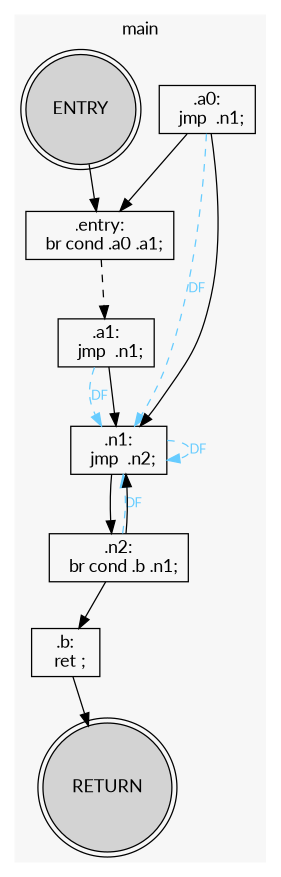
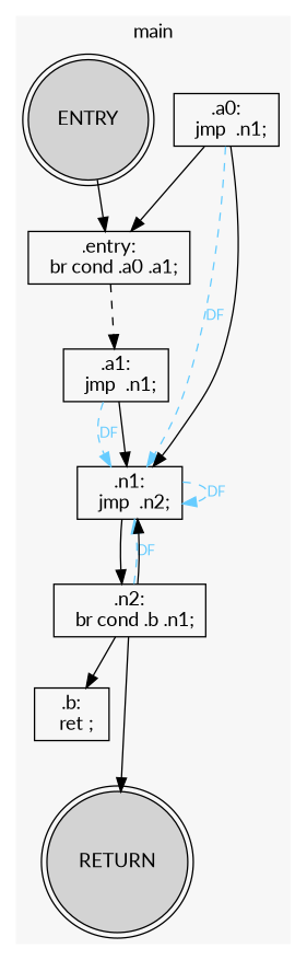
  digraph {
    fontname=Lato
    node [fontname=Lato shape=box]
    edge [fontname=Lato]
    n1 [fillcolor=lightgray label=ENTRY shape=doublecircle style=filled]
    n2 [label=".entry:\n  br cond .a0 .a1;"]
    n3 [label=".a0:\n  jmp  .n1;"]
    n4 [label=".a1:\n  jmp  .n1;"]
    n5 [label=".n1:\n  jmp  .n2;"]
    n6 [label=".n2:\n  br cond .b .n1;"]
    n7 [label=".b:\n  ret ;"]
    n8 [fillcolor=lightgray label=RETURN shape=doublecircle style=filled]
    subgraph cluster_1 {
      color="#f7f7f7"
      label=main
      rankdir=TB
      style=filled
      n1
      n2
      n3
      n4
      n5
      n6
      n7
      n8
    }
    n1 -> n2
    n2 -> n4 [style=dashed]
    n3 -> n2
    n3 -> n5 [color="#66ccff" constraint=false fontcolor="#66ccff" fontsize=10 label=DF style=dashed]
    n3 -> n5
    n4 -> n5 [color="#66ccff" constraint=false fontcolor="#66ccff" fontsize=10 label=DF style=dashed]
    n4 -> n5
    n5 -> n5 [color="#66ccff" constraint=false fontcolor="#66ccff" fontsize=10 label=DF style=dashed]
    n5 -> n6
    n6 -> n5 [color="#66ccff" constraint=false fontcolor="#66ccff" fontsize=10 label=DF style=dashed]
    n6 -> n5
    n6 -> n7
-   n7 -> n8
+   n6 -> n8
  }
